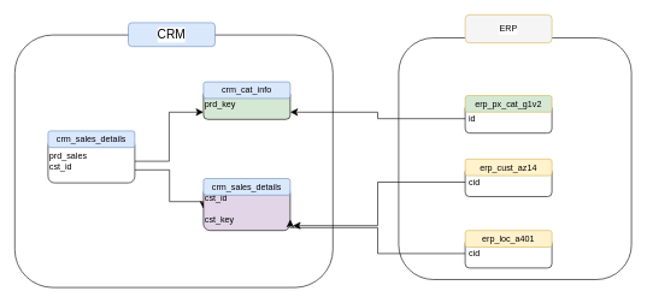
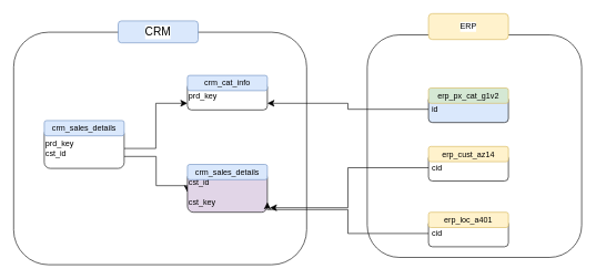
  <mxCell id="0" />
  <mxCell id="1" parent="0" />
  <mxCell id="2" value="" style="rounded=1;whiteSpace=wrap;html=1;fontFamily=Helvetica;fontSize=12;fontColor=default;labelBackgroundColor=default;" vertex="1" parent="1"><mxGeometry x="551" y="52" width="322" height="335" as="geometry" /></mxCell>
  <mxCell id="3" value="" style="rounded=1;whiteSpace=wrap;html=1;fontFamily=Helvetica;fontSize=12;fontColor=default;labelBackgroundColor=default;" vertex="1" parent="1"><mxGeometry x="20" y="48" width="440" height="350" as="geometry" /></mxCell>
  <mxCell id="4" style="edgeStyle=orthogonalEdgeStyle;shape=connector;rounded=0;orthogonalLoop=1;jettySize=auto;html=1;entryX=0;entryY=0.5;entryDx=0;entryDy=0;strokeColor=default;align=center;verticalAlign=middle;fontFamily=Helvetica;fontSize=12;fontColor=default;labelBackgroundColor=default;startSize=8;endArrow=classic;endSize=8;" edge="1" parent="1" source="6" target="10"><mxGeometry relative="1" as="geometry"><Array as="points"><mxPoint x="234" y="235" /><mxPoint x="234" y="279" /><mxPoint x="281" y="279" /></Array></mxGeometry></mxCell>
  <mxCell id="5" style="edgeStyle=orthogonalEdgeStyle;shape=connector;rounded=0;orthogonalLoop=1;jettySize=auto;html=1;entryX=0;entryY=0.75;entryDx=0;entryDy=0;strokeColor=default;align=center;verticalAlign=middle;fontFamily=Helvetica;fontSize=12;fontColor=default;labelBackgroundColor=default;startSize=8;endArrow=classic;endSize=8;" edge="1" parent="1" source="6" target="8"><mxGeometry relative="1" as="geometry" /></mxCell>
- <mxCell id="6" value="&lt;div&gt;prd_sales&lt;/div&gt;&lt;div&gt;cst_id&lt;/div&gt;" style="rounded=1;whiteSpace=wrap;html=1;align=left;" vertex="1" parent="1"><mxGeometry x="66" y="193" width="120" height="60" as="geometry" /></mxCell>
+ <mxCell id="6" value="&lt;div&gt;prd_key&lt;/div&gt;&lt;div&gt;cst_id&lt;/div&gt;" style="rounded=1;whiteSpace=wrap;html=1;align=left;" vertex="1" parent="1"><mxGeometry x="66" y="193" width="120" height="60" as="geometry" /></mxCell>
  <mxCell id="7" value="crm_sales_details" style="rounded=1;whiteSpace=wrap;html=1;fillColor=#dae8fc;strokeColor=#6c8ebf;" vertex="1" parent="1"><mxGeometry x="66" y="181" width="120" height="23" as="geometry" /></mxCell>
- <mxCell id="8" value="prd_key" style="rounded=1;whiteSpace=wrap;html=1;align=left;fillColor=#d5e8d4;" vertex="1" parent="1"><mxGeometry x="281" y="125" width="120" height="40" as="geometry" /></mxCell>
+ <mxCell id="8" value="prd_key" style="rounded=1;whiteSpace=wrap;html=1;align=left;" vertex="1" parent="1"><mxGeometry x="281" y="125" width="120" height="40" as="geometry" /></mxCell>
  <mxCell id="9" value="crm_cat_info" style="rounded=1;whiteSpace=wrap;html=1;fillColor=#dae8fc;strokeColor=#6c8ebf;" vertex="1" parent="1"><mxGeometry x="281" y="113" width="120" height="23" as="geometry" /></mxCell>
  <mxCell id="10" value="&lt;div&gt;cst_id&lt;/div&gt;&lt;div&gt;&lt;br&gt;&lt;/div&gt;&lt;div&gt;cst_key&lt;/div&gt;" style="rounded=1;whiteSpace=wrap;html=1;align=left;strokeColor=default;fillColor=#e1d5e7;" vertex="1" parent="1"><mxGeometry x="281" y="259" width="120" height="60" as="geometry" /></mxCell>
  <mxCell id="11" value="crm_sales_details" style="rounded=1;whiteSpace=wrap;html=1;fillColor=#dae8fc;strokeColor=#6c8ebf;" vertex="1" parent="1"><mxGeometry x="281" y="247" width="120" height="23" as="geometry" /></mxCell>
  <mxCell id="12" style="edgeStyle=orthogonalEdgeStyle;shape=connector;rounded=0;orthogonalLoop=1;jettySize=auto;html=1;entryX=1;entryY=0.75;entryDx=0;entryDy=0;strokeColor=default;align=center;verticalAlign=middle;fontFamily=Helvetica;fontSize=12;fontColor=default;labelBackgroundColor=default;startSize=8;endArrow=classic;endSize=8;" edge="1" parent="1" source="13" target="8"><mxGeometry relative="1" as="geometry" /></mxCell>
- <mxCell id="13" value="&amp;nbsp;id" style="rounded=1;whiteSpace=wrap;html=1;align=left;strokeColor=default;" vertex="1" parent="1"><mxGeometry x="643" y="144" width="120" height="40" as="geometry" /></mxCell>
+ <mxCell id="13" value="&amp;nbsp;id" style="rounded=1;whiteSpace=wrap;html=1;align=left;strokeColor=default;fillColor=#dae8fc;" vertex="1" parent="1"><mxGeometry x="643" y="144" width="120" height="40" as="geometry" /></mxCell>
  <mxCell id="14" value="erp_px_cat_g1v2" style="rounded=1;whiteSpace=wrap;html=1;fillColor=#d5e8d4;strokeColor=#d6b656;" vertex="1" parent="1"><mxGeometry x="643" y="132" width="120" height="23" as="geometry" /></mxCell>
  <mxCell id="15" value="&amp;nbsp;cid" style="rounded=1;whiteSpace=wrap;html=1;align=left;strokeColor=default;" vertex="1" parent="1"><mxGeometry x="643" y="232" width="120" height="40" as="geometry" /></mxCell>
  <mxCell id="16" value="erp_cust_az14" style="rounded=1;whiteSpace=wrap;html=1;fillColor=#fff2cc;strokeColor=#d6b656;" vertex="1" parent="1"><mxGeometry x="643" y="220" width="120" height="23" as="geometry" /></mxCell>
  <mxCell id="17" style="edgeStyle=orthogonalEdgeStyle;shape=connector;rounded=0;orthogonalLoop=1;jettySize=auto;html=1;entryX=1;entryY=0.75;entryDx=0;entryDy=0;strokeColor=default;align=center;verticalAlign=middle;fontFamily=Helvetica;fontSize=12;fontColor=default;labelBackgroundColor=default;startSize=8;endArrow=classic;endSize=8;" edge="1" parent="1" source="18" target="10"><mxGeometry relative="1" as="geometry"><Array as="points"><mxPoint x="522" y="351" /><mxPoint x="522" y="315" /><mxPoint x="401" y="315" /></Array></mxGeometry></mxCell>
  <mxCell id="18" value="&amp;nbsp;cid" style="rounded=1;whiteSpace=wrap;html=1;align=left;strokeColor=default;" vertex="1" parent="1"><mxGeometry x="643" y="331" width="120" height="40" as="geometry" /></mxCell>
  <mxCell id="19" value="erp_loc_a401" style="rounded=1;whiteSpace=wrap;html=1;fillColor=#fff2cc;strokeColor=#d6b656;" vertex="1" parent="1"><mxGeometry x="643" y="319" width="120" height="23" as="geometry" /></mxCell>
  <mxCell id="20" style="edgeStyle=orthogonalEdgeStyle;shape=connector;rounded=0;orthogonalLoop=1;jettySize=auto;html=1;entryX=1.031;entryY=0.888;entryDx=0;entryDy=0;entryPerimeter=0;strokeColor=default;align=center;verticalAlign=middle;fontFamily=Helvetica;fontSize=12;fontColor=default;labelBackgroundColor=default;startSize=8;endArrow=classic;endSize=8;" edge="1" parent="1" source="15" target="10"><mxGeometry relative="1" as="geometry" /></mxCell>
  <mxCell id="21" value="&lt;font style=&quot;font-size: 17px;&quot;&gt;CRM&lt;/font&gt;" style="rounded=1;whiteSpace=wrap;html=1;fontFamily=Helvetica;fontSize=12;labelBackgroundColor=default;fillColor=#dae8fc;strokeColor=#6c8ebf;" vertex="1" parent="1"><mxGeometry x="177" y="31" width="120" height="33" as="geometry" /></mxCell>
- <mxCell id="22" value="ERP" style="rounded=1;whiteSpace=wrap;html=1;fontFamily=Helvetica;fontSize=12;labelBackgroundColor=default;fillColor=#f5f5f5;strokeColor=#d6b656;" vertex="1" parent="1"><mxGeometry x="643" y="20" width="120" height="39" as="geometry" /></mxCell>
+ <mxCell id="22" value="ERP" style="rounded=1;whiteSpace=wrap;html=1;fontFamily=Helvetica;fontSize=12;labelBackgroundColor=default;fillColor=#fff2cc;strokeColor=#d6b656;" vertex="1" parent="1"><mxGeometry x="643" y="20" width="120" height="39" as="geometry" /></mxCell>
